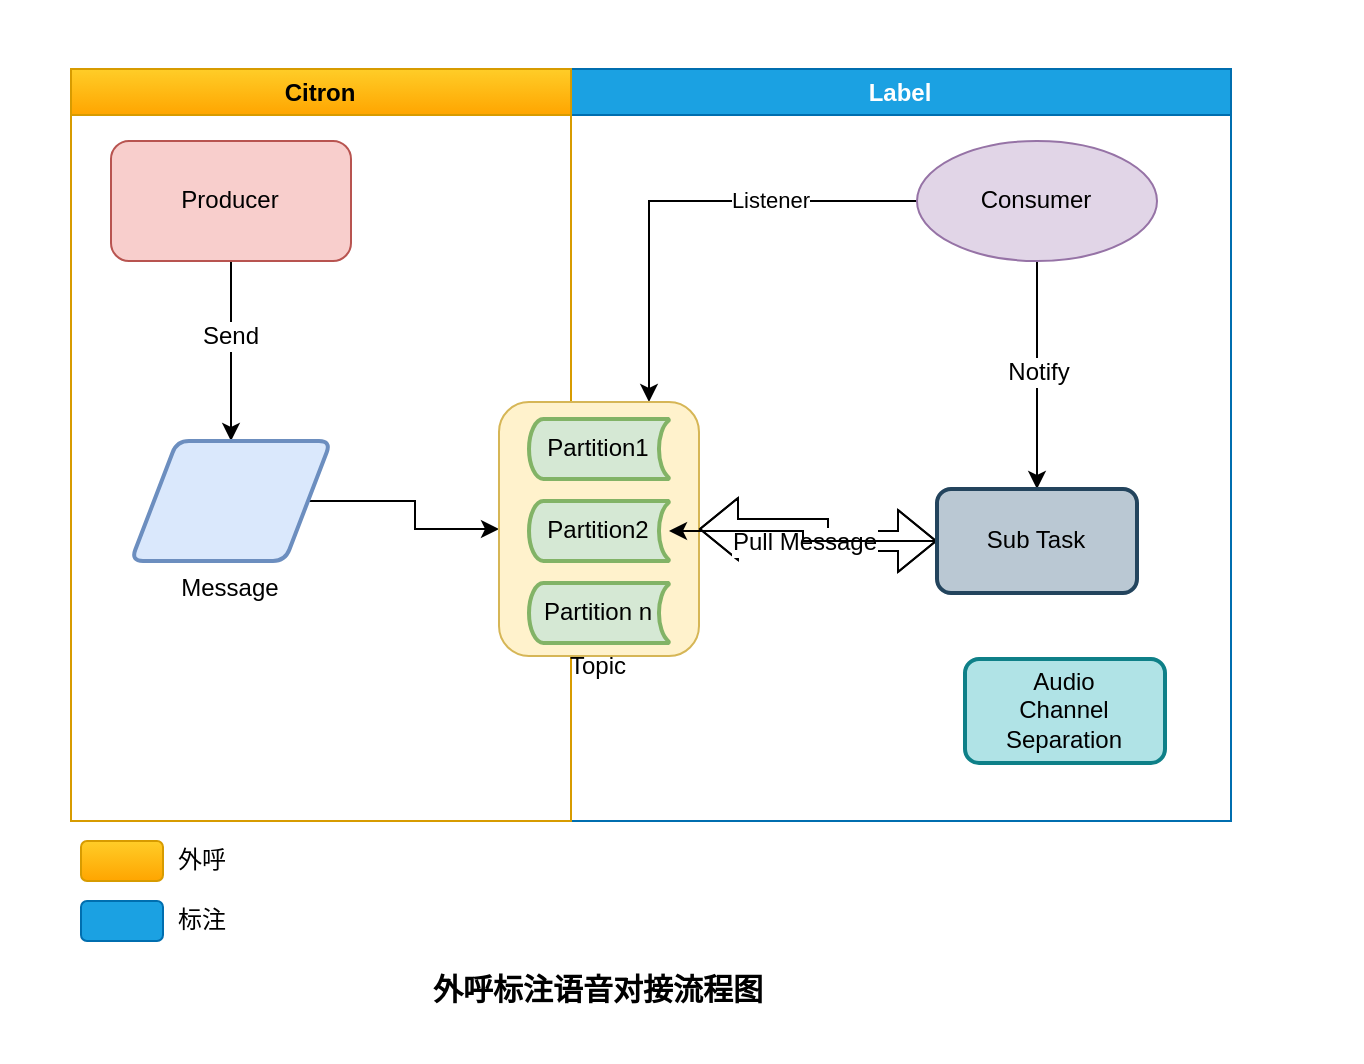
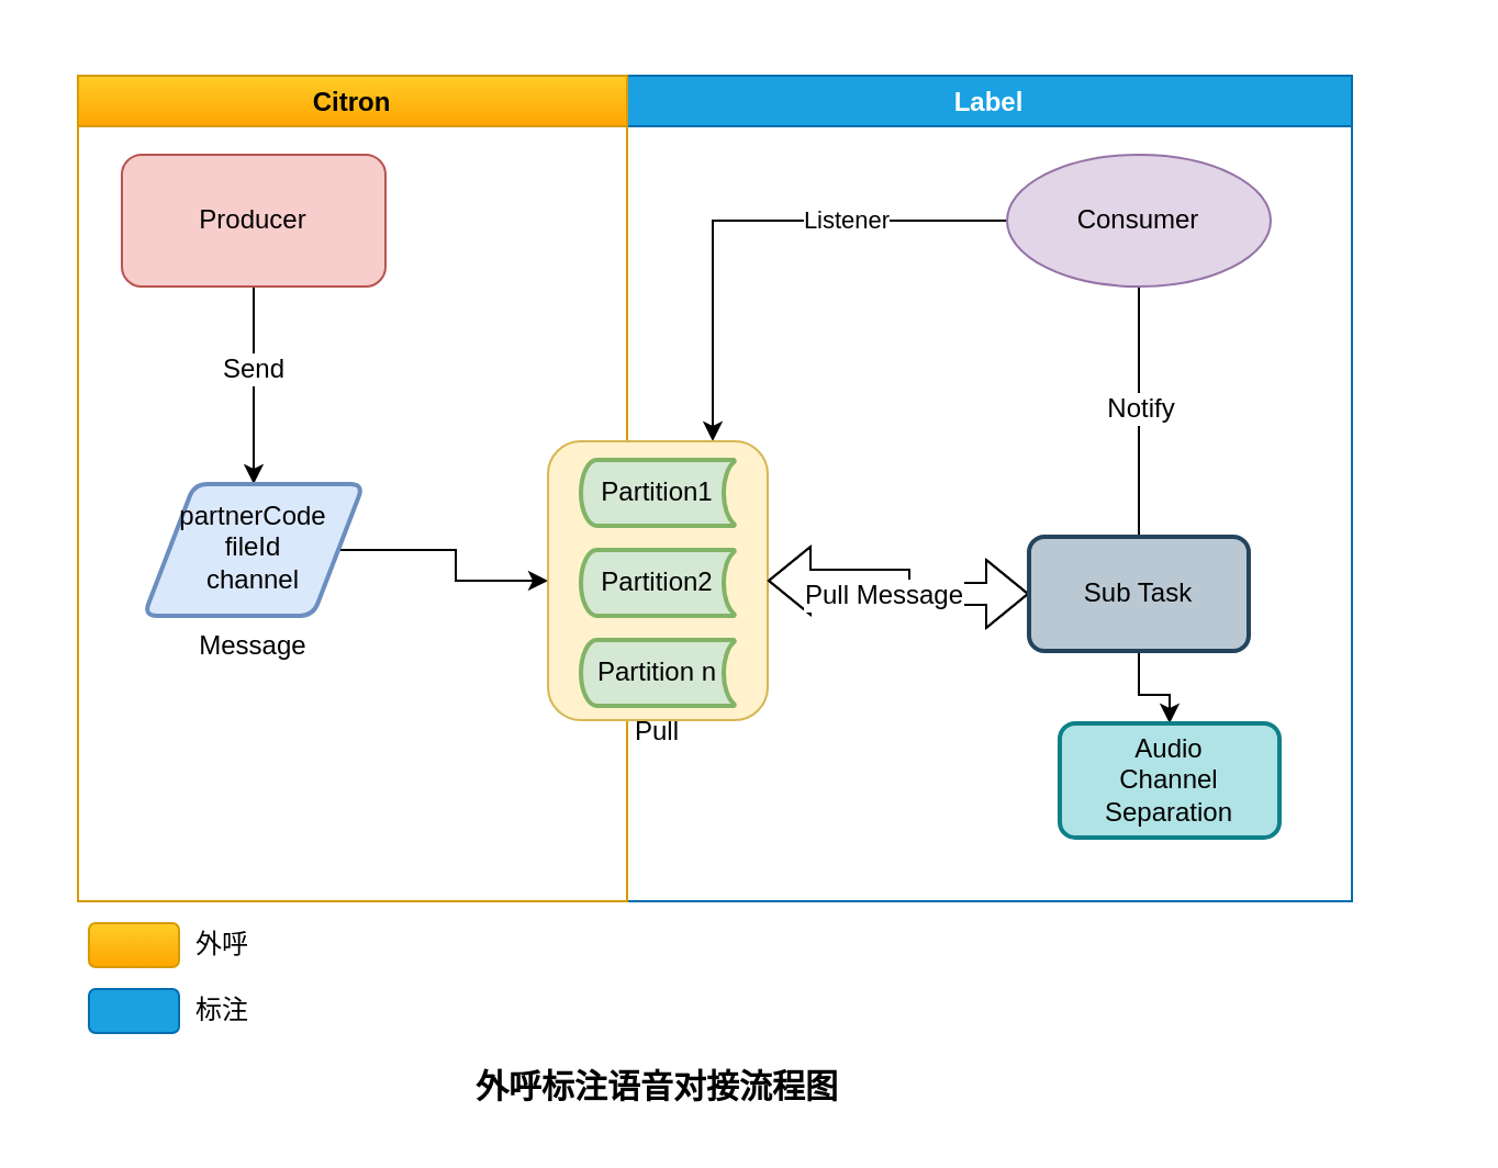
  <mxCell id="0" />
  <mxCell id="1" parent="0" />
  <mxCell id="2" value="" style="rounded=1;whiteSpace=wrap;html=1;absoluteArcSize=1;arcSize=14;strokeWidth=2;shadow=0;strokeColor=none;" vertex="1" parent="1"><mxGeometry x="20" y="20" width="640" height="490" as="geometry" /></mxCell>
  <mxCell id="3" value="Label" style="swimlane;rounded=0;shadow=0;fillColor=#1ba1e2;strokeColor=#006EAF;fontColor=#ffffff;" parent="1" vertex="1"><mxGeometry x="285" y="34" width="330" height="376" as="geometry" /></mxCell>
  <mxCell id="4" value="Citron" style="swimlane;rounded=0;shadow=0;fillColor=#ffcd28;strokeColor=#d79b00;gradientColor=#ffa500;" parent="1" vertex="1"><mxGeometry x="35" y="34" width="250" height="376" as="geometry" /></mxCell>
  <mxCell id="5" style="edgeStyle=orthogonalEdgeStyle;rounded=0;orthogonalLoop=1;jettySize=auto;html=1;entryX=0.5;entryY=0;entryDx=0;entryDy=0;" parent="1" source="7" target="13" edge="1"><mxGeometry relative="1" as="geometry" /></mxCell>
  <mxCell id="6" value="Send" style="text;html=1;resizable=0;points=[];align=center;verticalAlign=middle;labelBackgroundColor=#ffffff;" parent="5" vertex="1" connectable="0"><mxGeometry x="-0.179" y="-1" relative="1" as="geometry"><mxPoint as="offset" /></mxGeometry></mxCell>
  <mxCell id="7" value="Producer" style="rounded=1;whiteSpace=wrap;html=1;fillColor=#f8cecc;strokeColor=#b85450;" parent="1" vertex="1"><mxGeometry x="55" y="70" width="120" height="60" as="geometry" /></mxCell>
  <mxCell id="8" value="Listener&lt;br&gt;" style="edgeStyle=orthogonalEdgeStyle;rounded=0;orthogonalLoop=1;jettySize=auto;html=1;exitX=0;exitY=0.5;exitDx=0;exitDy=0;entryX=0.75;entryY=0;entryDx=0;entryDy=0;" parent="1" source="11" target="15" edge="1"><mxGeometry x="-0.378" relative="1" as="geometry"><mxPoint x="321" y="80" as="targetPoint" /><mxPoint as="offset" /></mxGeometry></mxCell>
- <mxCell id="9" style="edgeStyle=orthogonalEdgeStyle;rounded=0;orthogonalLoop=1;jettySize=auto;html=1;" parent="1" source="11" target="24" edge="1"><mxGeometry relative="1" as="geometry" /></mxCell>
+ <mxCell id="9" style="edgeStyle=orthogonalEdgeStyle;rounded=0;orthogonalLoop=1;jettySize=auto;html=1;endArrow=none;" parent="1" source="11" target="24" edge="1"><mxGeometry relative="1" as="geometry" /></mxCell>
  <mxCell id="10" value="Notify" style="text;html=1;resizable=0;points=[];align=center;verticalAlign=middle;labelBackgroundColor=#ffffff;" parent="9" vertex="1" connectable="0"><mxGeometry x="-0.118" y="-2" relative="1" as="geometry"><mxPoint x="2" y="5" as="offset" /></mxGeometry></mxCell>
  <mxCell id="11" value="Consumer" style="ellipse;whiteSpace=wrap;html=1;fillColor=#e1d5e7;strokeColor=#9673a6;" parent="1" vertex="1"><mxGeometry x="458" y="70" width="120" height="60" as="geometry" /></mxCell>
  <mxCell id="12" style="edgeStyle=orthogonalEdgeStyle;rounded=0;orthogonalLoop=1;jettySize=auto;html=1;entryX=0;entryY=0.5;entryDx=0;entryDy=0;" parent="1" source="13" target="15" edge="1"><mxGeometry relative="1" as="geometry"><mxPoint x="201" y="236" as="targetPoint" /></mxGeometry></mxCell>
  <mxCell id="13" value="Message" style="verticalLabelPosition=bottom;verticalAlign=top;html=1;strokeWidth=2;shape=parallelogram;perimeter=parallelogramPerimeter;whiteSpace=wrap;rounded=1;arcSize=12;size=0.23;fillColor=#dae8fc;strokeColor=#6c8ebf;" parent="1" vertex="1"><mxGeometry x="65" y="220" width="100" height="60" as="geometry" /></mxCell>
+ <mxCell id="14" value="partnerCode&lt;br&gt;fileId&lt;br&gt;channel" style="text;html=1;strokeColor=none;fillColor=none;align=center;verticalAlign=middle;whiteSpace=wrap;rounded=0;" parent="1" vertex="1"><mxGeometry x="85" y="229" width="60" height="40" as="geometry" /></mxCell>
  <mxCell id="15" value="" style="whiteSpace=wrap;html=1;rounded=1;fillColor=#fff2cc;strokeColor=#d6b656;" parent="1" vertex="1"><mxGeometry x="249" y="200.5" width="100" height="127" as="geometry" /></mxCell>
  <mxCell id="16" value="Partition1" style="strokeWidth=2;html=1;shape=mxgraph.flowchart.stored_data;whiteSpace=wrap;rounded=1;fillColor=#d5e8d4;strokeColor=#82b366;" parent="1" vertex="1"><mxGeometry x="264" y="209" width="70" height="30" as="geometry" /></mxCell>
  <mxCell id="17" value="Partition2" style="strokeWidth=2;html=1;shape=mxgraph.flowchart.stored_data;whiteSpace=wrap;rounded=1;fillColor=#d5e8d4;strokeColor=#82b366;" parent="1" vertex="1"><mxGeometry x="264" y="250" width="70" height="30" as="geometry" /></mxCell>
  <mxCell id="18" value="Partition n" style="strokeWidth=2;html=1;shape=mxgraph.flowchart.stored_data;whiteSpace=wrap;rounded=1;fillColor=#d5e8d4;strokeColor=#82b366;" parent="1" vertex="1"><mxGeometry x="264" y="291" width="70" height="30" as="geometry" /></mxCell>
- <mxCell id="19" value="Topic" style="text;html=1;strokeColor=none;fillColor=none;align=center;verticalAlign=middle;whiteSpace=wrap;rounded=0;" parent="1" vertex="1"><mxGeometry x="279" y="323" width="40" height="20" as="geometry" /></mxCell>
+ <mxCell id="19" value="Pull" style="text;html=1;strokeColor=none;fillColor=none;align=center;verticalAlign=middle;whiteSpace=wrap;rounded=0;" parent="1" vertex="1"><mxGeometry x="279" y="323" width="40" height="20" as="geometry" /></mxCell>
  <mxCell id="20" style="edgeStyle=orthogonalEdgeStyle;rounded=0;orthogonalLoop=1;jettySize=auto;html=1;exitX=0.5;exitY=1;exitDx=0;exitDy=0;" parent="1" source="19" target="19" edge="1"><mxGeometry relative="1" as="geometry" /></mxCell>
  <mxCell id="21" style="edgeStyle=orthogonalEdgeStyle;rounded=0;orthogonalLoop=1;jettySize=auto;html=1;entryX=1;entryY=0.5;entryDx=0;entryDy=0;exitX=0;exitY=0.5;exitDx=0;exitDy=0;startArrow=classic;startFill=1;shape=flexArrow;" parent="1" source="24" target="15" edge="1"><mxGeometry relative="1" as="geometry" /></mxCell>
  <mxCell id="22" value="Pull Message" style="text;html=1;resizable=0;points=[];align=center;verticalAlign=middle;labelBackgroundColor=#ffffff;" parent="21" vertex="1" connectable="0"><mxGeometry x="-0.088" y="-2" relative="1" as="geometry"><mxPoint x="-10" y="2" as="offset" /></mxGeometry></mxCell>
- <mxCell id="23" value="" style="edgeStyle=orthogonalEdgeStyle;rounded=0;orthogonalLoop=1;jettySize=auto;html=1;" parent="1" source="24" target="17" edge="1"><mxGeometry relative="1" as="geometry" /></mxCell>
+ <mxCell id="23" value="" style="edgeStyle=orthogonalEdgeStyle;rounded=0;orthogonalLoop=1;jettySize=auto;html=1;" parent="1" source="24" target="25" edge="1"><mxGeometry relative="1" as="geometry" /></mxCell>
  <mxCell id="24" value="Sub Task" style="rounded=1;whiteSpace=wrap;html=1;absoluteArcSize=1;arcSize=14;strokeWidth=2;fillColor=#bac8d3;strokeColor=#23445d;" parent="1" vertex="1"><mxGeometry x="468" y="244" width="100" height="52" as="geometry" /></mxCell>
  <mxCell id="25" value="Audio&lt;br&gt;Channel Separation" style="rounded=1;whiteSpace=wrap;html=1;absoluteArcSize=1;arcSize=14;strokeWidth=2;fillColor=#b0e3e6;strokeColor=#0e8088;" parent="1" vertex="1"><mxGeometry x="482" y="329" width="100" height="52" as="geometry" /></mxCell>
  <mxCell id="26" value="&lt;b&gt;&lt;font style=&quot;font-size: 15px&quot;&gt;外呼标注语音对接流程图&lt;/font&gt;&lt;/b&gt;" style="text;html=1;strokeColor=none;fillColor=none;align=center;verticalAlign=middle;whiteSpace=wrap;rounded=0;shadow=0;" vertex="1" parent="1"><mxGeometry x="204" y="484" width="190" height="20" as="geometry" /></mxCell>
  <mxCell id="27" value="" style="rounded=1;whiteSpace=wrap;html=1;shadow=0;gradientColor=#ffa500;fillColor=#ffcd28;strokeColor=#d79b00;" vertex="1" parent="1"><mxGeometry x="40" y="420" width="41" height="20" as="geometry" /></mxCell>
  <mxCell id="28" value="" style="rounded=1;whiteSpace=wrap;html=1;shadow=0;fillColor=#1ba1e2;strokeColor=#006EAF;fontColor=#ffffff;" vertex="1" parent="1"><mxGeometry x="40" y="450" width="41" height="20" as="geometry" /></mxCell>
  <mxCell id="29" value="外呼" style="text;html=1;strokeColor=none;fillColor=none;align=center;verticalAlign=middle;whiteSpace=wrap;rounded=0;shadow=0;" vertex="1" parent="1"><mxGeometry x="81" y="420" width="40" height="20" as="geometry" /></mxCell>
  <mxCell id="30" value="标注" style="text;html=1;strokeColor=none;fillColor=none;align=center;verticalAlign=middle;whiteSpace=wrap;rounded=0;shadow=0;" vertex="1" parent="1"><mxGeometry x="81" y="450" width="40" height="20" as="geometry" /></mxCell>
